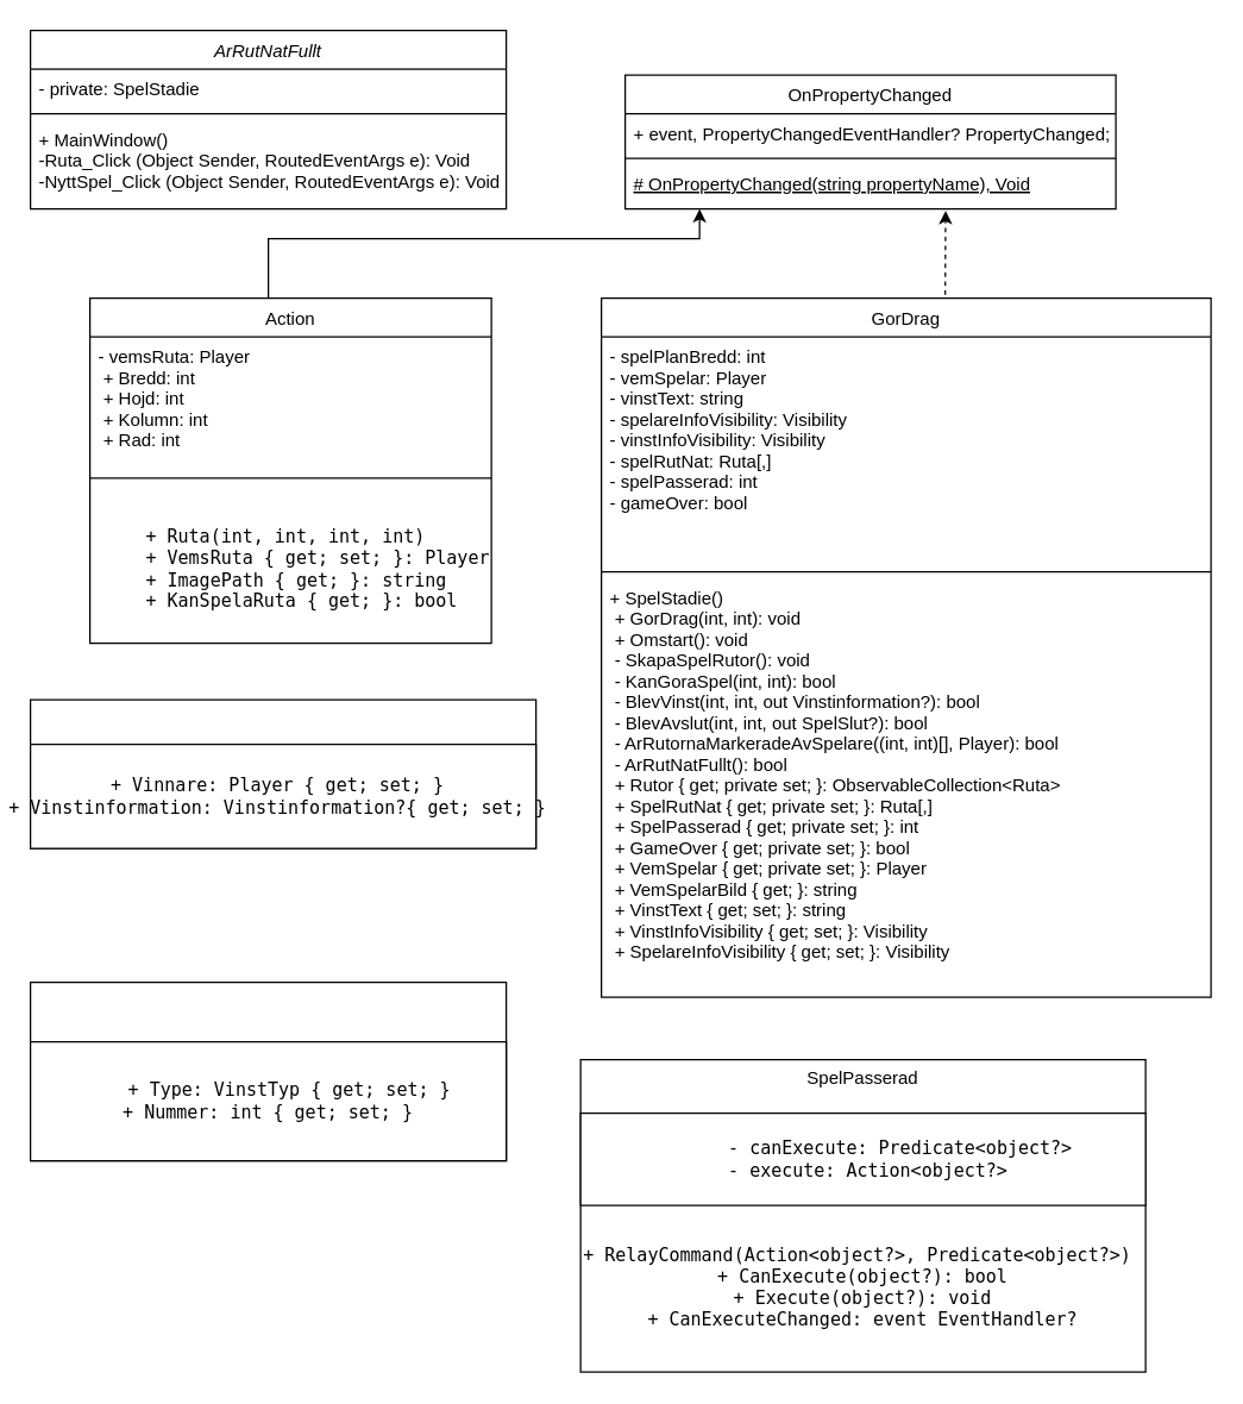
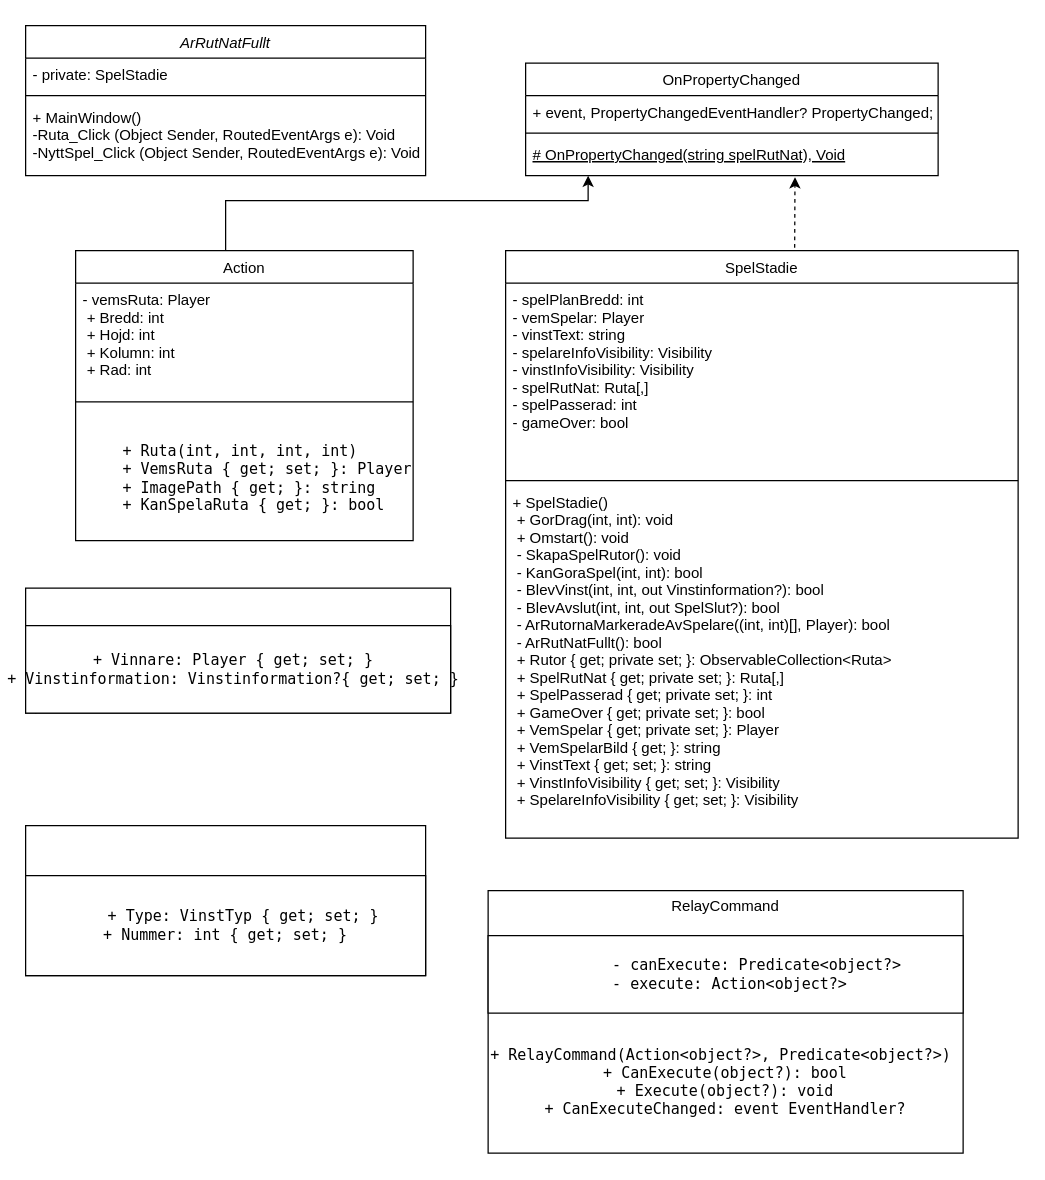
  <mxCell id="0" />
  <mxCell id="1" parent="0" />
  <mxCell id="2" value="ArRutNatFullt" style="swimlane;fontStyle=2;align=center;verticalAlign=top;childLayout=stackLayout;horizontal=1;startSize=26;horizontalStack=0;resizeParent=1;resizeLast=0;collapsible=1;marginBottom=0;rounded=0;shadow=0;strokeWidth=1;" parent="1" vertex="1"><mxGeometry x="20" y="20" width="320" height="120" as="geometry"><mxRectangle x="230" y="140" width="160" height="26" as="alternateBounds" /></mxGeometry></mxCell>
  <mxCell id="3" value="- private: SpelStadie" style="text;align=left;verticalAlign=top;spacingLeft=4;spacingRight=4;overflow=hidden;rotatable=0;points=[[0,0.5],[1,0.5]];portConstraint=eastwest;" parent="2" vertex="1"><mxGeometry y="26" width="320" height="26" as="geometry" /></mxCell>
  <mxCell id="4" value="" style="line;html=1;strokeWidth=1;align=left;verticalAlign=middle;spacingTop=-1;spacingLeft=3;spacingRight=3;rotatable=0;labelPosition=right;points=[];portConstraint=eastwest;" parent="2" vertex="1"><mxGeometry y="52" width="320" height="8" as="geometry" /></mxCell>
  <mxCell id="5" value="+ MainWindow()&#10;-Ruta_Click (Object Sender, RoutedEventArgs e): Void&#10;-NyttSpel_Click (Object Sender, RoutedEventArgs e): Void&#10;" style="text;align=left;verticalAlign=top;spacingLeft=4;spacingRight=4;overflow=hidden;rotatable=0;points=[[0,0.5],[1,0.5]];portConstraint=eastwest;" parent="2" vertex="1"><mxGeometry y="60" width="320" height="60" as="geometry" /></mxCell>
  <mxCell id="6" value="OnPropertyChanged" style="swimlane;fontStyle=0;align=center;verticalAlign=top;childLayout=stackLayout;horizontal=1;startSize=26;horizontalStack=0;resizeParent=1;resizeLast=0;collapsible=1;marginBottom=0;rounded=0;shadow=0;strokeWidth=1;" parent="1" vertex="1"><mxGeometry x="420" y="50" width="330" height="90" as="geometry"><mxRectangle x="130" y="380" width="160" height="26" as="alternateBounds" /></mxGeometry></mxCell>
  <mxCell id="7" value="+ event, PropertyChangedEventHandler? PropertyChanged;" style="text;align=left;verticalAlign=top;spacingLeft=4;spacingRight=4;overflow=hidden;rotatable=0;points=[[0,0.5],[1,0.5]];portConstraint=eastwest;rounded=0;shadow=0;html=0;" parent="6" vertex="1"><mxGeometry y="26" width="330" height="26" as="geometry" /></mxCell>
  <mxCell id="8" value="" style="line;html=1;strokeWidth=1;align=left;verticalAlign=middle;spacingTop=-1;spacingLeft=3;spacingRight=3;rotatable=0;labelPosition=right;points=[];portConstraint=eastwest;" parent="6" vertex="1"><mxGeometry y="52" width="330" height="8" as="geometry" /></mxCell>
- <mxCell id="9" value="# OnPropertyChanged(string propertyName), Void" style="text;align=left;verticalAlign=top;spacingLeft=4;spacingRight=4;overflow=hidden;rotatable=0;points=[[0,0.5],[1,0.5]];portConstraint=eastwest;fontStyle=4" parent="6" vertex="1"><mxGeometry y="60" width="330" height="26" as="geometry" /></mxCell>
+ <mxCell id="9" value="# OnPropertyChanged(string spelRutNat), Void" style="text;align=left;verticalAlign=top;spacingLeft=4;spacingRight=4;overflow=hidden;rotatable=0;points=[[0,0.5],[1,0.5]];portConstraint=eastwest;fontStyle=4" parent="6" vertex="1"><mxGeometry y="60" width="330" height="26" as="geometry" /></mxCell>
  <mxCell id="10" value="Action" style="swimlane;fontStyle=0;align=center;verticalAlign=top;childLayout=stackLayout;horizontal=1;startSize=26;horizontalStack=0;resizeParent=1;resizeLast=0;collapsible=1;marginBottom=0;rounded=0;shadow=0;strokeWidth=1;" parent="1" vertex="1"><mxGeometry x="60" y="200" width="270" height="232" as="geometry"><mxRectangle x="340" y="380" width="170" height="26" as="alternateBounds" /></mxGeometry></mxCell>
  <mxCell id="11" value="- vemsRuta: Player &#10; + Bredd: int &#10; + Hojd: int &#10; + Kolumn: int &#10; + Rad: int &#10;&#10;" style="text;align=left;verticalAlign=top;spacingLeft=4;spacingRight=4;overflow=hidden;rotatable=0;points=[[0,0.5],[1,0.5]];portConstraint=eastwest;" parent="10" vertex="1"><mxGeometry y="26" width="270" height="84" as="geometry" /></mxCell>
  <mxCell id="12" value="" style="line;html=1;strokeWidth=1;align=left;verticalAlign=middle;spacingTop=-1;spacingLeft=3;spacingRight=3;rotatable=0;labelPosition=right;points=[];portConstraint=eastwest;" parent="10" vertex="1"><mxGeometry y="110" width="270" height="22" as="geometry" /></mxCell>
  <mxCell id="13" value="&lt;pre&gt;&lt;code class=&quot;!whitespace-pre hljs language-plaintext&quot;&gt;+ Ruta(int, int, int, int) &lt;br&gt;      + VemsRuta { get; set; }: Player &lt;br&gt;   + ImagePath { get; }: string  &lt;br&gt;   + KanSpelaRuta { get; }: bool &lt;/code&gt;&lt;/pre&gt;" style="text;html=1;align=center;verticalAlign=middle;resizable=0;points=[];autosize=1;strokeColor=none;fillColor=none;" parent="10" vertex="1"><mxGeometry y="132" width="270" height="100" as="geometry" /></mxCell>
- <mxCell id="14" value="GorDrag" style="swimlane;fontStyle=0;align=center;verticalAlign=top;childLayout=stackLayout;horizontal=1;startSize=26;horizontalStack=0;resizeParent=1;resizeLast=0;collapsible=1;marginBottom=0;rounded=0;shadow=0;strokeWidth=1;" parent="1" vertex="1"><mxGeometry x="404" y="200" width="410" height="470" as="geometry"><mxRectangle x="550" y="140" width="160" height="26" as="alternateBounds" /></mxGeometry></mxCell>
+ <mxCell id="14" value="SpelStadie" style="swimlane;fontStyle=0;align=center;verticalAlign=top;childLayout=stackLayout;horizontal=1;startSize=26;horizontalStack=0;resizeParent=1;resizeLast=0;collapsible=1;marginBottom=0;rounded=0;shadow=0;strokeWidth=1;" parent="1" vertex="1"><mxGeometry x="404" y="200" width="410" height="470" as="geometry"><mxRectangle x="550" y="140" width="160" height="26" as="alternateBounds" /></mxGeometry></mxCell>
  <mxCell id="15" value="- spelPlanBredd: int&#10;- vemSpelar: Player &#10;- vinstText: string &#10;- spelareInfoVisibility: Visibility &#10;- vinstInfoVisibility: Visibility &#10;- spelRutNat: Ruta[,] &#10;- spelPasserad: int  &#10;- gameOver: bool     " style="text;align=left;verticalAlign=top;spacingLeft=4;spacingRight=4;overflow=hidden;rotatable=0;points=[[0,0.5],[1,0.5]];portConstraint=eastwest;" parent="14" vertex="1"><mxGeometry y="26" width="410" height="154" as="geometry" /></mxCell>
  <mxCell id="16" value="" style="line;html=1;strokeWidth=1;align=left;verticalAlign=middle;spacingTop=-1;spacingLeft=3;spacingRight=3;rotatable=0;labelPosition=right;points=[];portConstraint=eastwest;" parent="14" vertex="1"><mxGeometry y="180" width="410" height="8" as="geometry" /></mxCell>
  <mxCell id="17" value=" + SpelStadie() &#10; + GorDrag(int, int): void&#10; + Omstart(): void &#10; - SkapaSpelRutor(): void&#10; - KanGoraSpel(int, int): bool &#10; - BlevVinst(int, int, out Vinstinformation?): bool &#10; - BlevAvslut(int, int, out SpelSlut?): bool &#10; - ArRutornaMarkeradeAvSpelare((int, int)[], Player): bool &#10; - ArRutNatFullt(): bool &#10; + Rutor { get; private set; }: ObservableCollection&lt;Ruta&gt; &#10; + SpelRutNat { get; private set; }: Ruta[,] &#10; + SpelPasserad { get; private set; }: int &#10; + GameOver { get; private set; }: bool &#10; + VemSpelar { get; private set; }: Player &#10; + VemSpelarBild { get; }: string &#10; + VinstText { get; set; }: string &#10; + VinstInfoVisibility { get; set; }: Visibility &#10; + SpelareInfoVisibility { get; set; }: Visibility " style="text;align=left;verticalAlign=top;spacingLeft=4;spacingRight=4;overflow=hidden;rotatable=0;points=[[0,0.5],[1,0.5]];portConstraint=eastwest;" parent="14" vertex="1"><mxGeometry y="188" width="410" height="282" as="geometry" /></mxCell>
  <mxCell id="18" value="" style="endArrow=classic;html=1;rounded=0;" parent="1" edge="1"><mxGeometry width="50" height="50" relative="1" as="geometry"><mxPoint x="180" y="200" as="sourcePoint" /><mxPoint x="470" y="140" as="targetPoint" /><Array as="points"><mxPoint x="180" y="160" /><mxPoint x="470" y="160" /></Array></mxGeometry></mxCell>
  <mxCell id="19" value="" style="endArrow=classic;html=1;rounded=0;exitX=0.564;exitY=-0.005;exitDx=0;exitDy=0;exitPerimeter=0;entryX=0.653;entryY=1.202;entryDx=0;entryDy=0;entryPerimeter=0;dashed=1;" parent="1" source="14" target="9" edge="1"><mxGeometry width="50" height="50" relative="1" as="geometry"><mxPoint x="584" y="200" as="sourcePoint" /><mxPoint x="634" y="150" as="targetPoint" /></mxGeometry></mxCell>
  <mxCell id="20" value="" style="rounded=0;whiteSpace=wrap;html=1;" parent="1" vertex="1"><mxGeometry x="20" y="470" width="340" height="100" as="geometry" /></mxCell>
  <mxCell id="21" value="" style="endArrow=none;html=1;rounded=0;" parent="1" target="20" edge="1"><mxGeometry width="50" height="50" relative="1" as="geometry"><mxPoint x="60" y="560" as="sourcePoint" /><mxPoint x="110" y="510" as="targetPoint" /></mxGeometry></mxCell>
  <mxCell id="22" value="&lt;pre&gt;&lt;code class=&quot;!whitespace-pre hljs language-plaintext&quot;&gt;+ Vinnare: Player { get; set; } &lt;br&gt;&lt;/code&gt;&lt;code class=&quot;!whitespace-pre hljs language-plaintext&quot;&gt;+ Vinstinformation: Vinstinformation?{ get; set; } &lt;/code&gt;&lt;/pre&gt;" style="rounded=0;whiteSpace=wrap;html=1;" parent="1" vertex="1"><mxGeometry x="20" y="500" width="340" height="70" as="geometry" /></mxCell>
  <mxCell id="23" style="edgeStyle=orthogonalEdgeStyle;rounded=0;orthogonalLoop=1;jettySize=auto;html=1;exitX=0.5;exitY=1;exitDx=0;exitDy=0;" parent="1" source="20" target="20" edge="1"><mxGeometry relative="1" as="geometry" /></mxCell>
  <mxCell id="24" value="" style="rounded=0;whiteSpace=wrap;html=1;" parent="1" vertex="1"><mxGeometry x="20" y="660" width="320" height="120" as="geometry" /></mxCell>
  <mxCell id="25" value="" style="rounded=0;whiteSpace=wrap;html=1;" parent="1" vertex="1"><mxGeometry x="20" y="700" width="320" height="80" as="geometry" /></mxCell>
  <mxCell id="26" value="&lt;pre&gt;&lt;code class=&quot;!whitespace-pre hljs language-plaintext&quot;&gt;          + Type: VinstTyp &lt;/code&gt;&lt;code class=&quot;!whitespace-pre hljs language-plaintext&quot;&gt;{ get; set; }&lt;/code&gt;&lt;code class=&quot;!whitespace-pre hljs language-plaintext&quot;&gt;      &lt;br&gt;+ Nummer: int &lt;/code&gt;&lt;code class=&quot;!whitespace-pre hljs language-plaintext&quot;&gt;{ get; set; }&lt;/code&gt;&lt;/pre&gt;" style="text;html=1;align=center;verticalAlign=middle;whiteSpace=wrap;rounded=0;" parent="1" vertex="1"><mxGeometry x="30" y="710" width="300" height="60" as="geometry" /></mxCell>
  <mxCell id="27" value="" style="rounded=0;whiteSpace=wrap;html=1;" parent="1" vertex="1"><mxGeometry x="390" y="712" width="380" height="210" as="geometry" /></mxCell>
  <mxCell id="28" value="&lt;pre&gt;&lt;code class=&quot;!whitespace-pre hljs language-plaintext&quot;&gt;        - canExecute: Predicate&amp;lt;object?&amp;gt; &lt;br&gt; - execute: Action&amp;lt;object?&amp;gt;&lt;/code&gt;&lt;/pre&gt;" style="rounded=0;whiteSpace=wrap;html=1;" parent="1" vertex="1"><mxGeometry x="390" y="748" width="380" height="62" as="geometry" /></mxCell>
- <mxCell id="29" value="SpelPasserad" style="text;html=1;align=center;verticalAlign=middle;whiteSpace=wrap;rounded=0;" parent="1" vertex="1"><mxGeometry x="390" y="710" width="380" height="30" as="geometry" /></mxCell>
+ <mxCell id="29" value="RelayCommand" style="text;html=1;align=center;verticalAlign=middle;whiteSpace=wrap;rounded=0;" parent="1" vertex="1"><mxGeometry x="390" y="710" width="380" height="30" as="geometry" /></mxCell>
  <mxCell id="30" value="&lt;pre&gt;&lt;code class=&quot;!whitespace-pre hljs language-plaintext&quot;&gt;+ RelayCommand(Action&amp;lt;object?&amp;gt;, Predicate&amp;lt;object?&amp;gt;) &lt;br&gt;+ CanExecute(object?): bool&lt;br&gt;+ Execute(object?): void&lt;br&gt;+ CanExecuteChanged: event EventHandler?&lt;/code&gt;&lt;/pre&gt;" style="text;html=1;align=center;verticalAlign=middle;whiteSpace=wrap;rounded=0;" parent="1" vertex="1"><mxGeometry x="390" y="810" width="380" height="110" as="geometry" /></mxCell>
